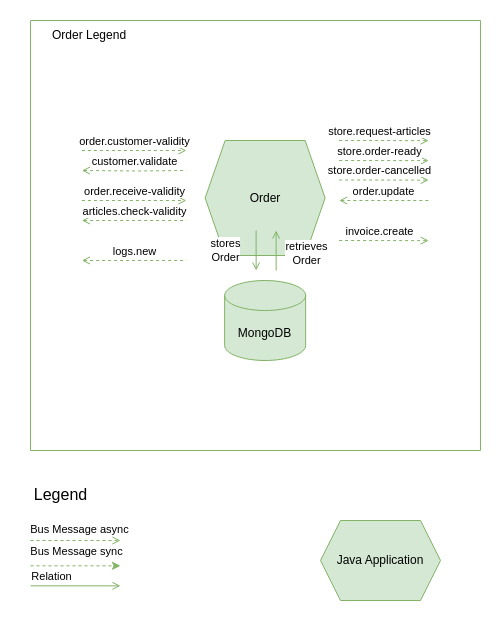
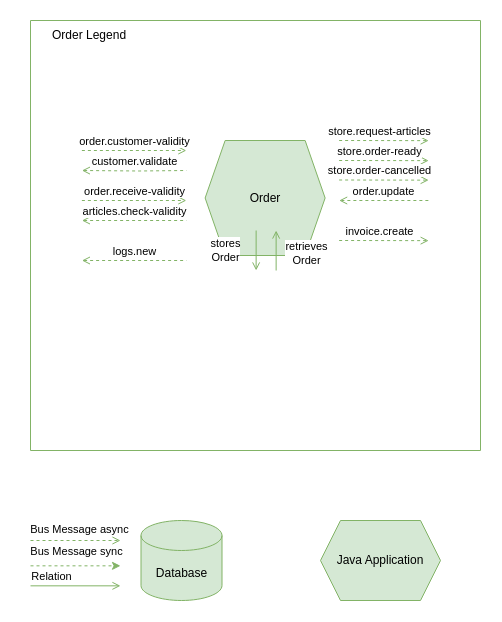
  <mxCell id="0" />
  <mxCell id="1" parent="0" />
  <mxCell id="2" value="" style="swimlane;startSize=0;fillColor=#d5e8d4;strokeColor=#82b366;" parent="1" vertex="1"><mxGeometry x="30" y="20" width="450" height="430" as="geometry" /></mxCell>
  <mxCell id="3" value="Order" style="shape=hexagon;perimeter=hexagonPerimeter2;whiteSpace=wrap;html=1;fixedSize=1;fillColor=#d5e8d4;strokeColor=#82b366;" parent="2" vertex="1"><mxGeometry x="174.63" y="120" width="120" height="115" as="geometry" /></mxCell>
  <mxCell id="4" value="" style="rounded=0;orthogonalLoop=1;jettySize=auto;html=1;dashed=1;endArrow=open;endFill=0;fillColor=#d5e8d4;strokeColor=#82b366;entryX=0;entryY=0.5;entryDx=0;entryDy=0;" parent="2" edge="1"><mxGeometry relative="1" as="geometry"><mxPoint x="51.38" y="130" as="sourcePoint" /><mxPoint x="155.88" y="130" as="targetPoint" /></mxGeometry></mxCell>
  <mxCell id="5" value="order.customer-validity" style="edgeLabel;html=1;align=center;verticalAlign=middle;resizable=0;points=[];" parent="4" connectable="0" vertex="1"><mxGeometry x="0.066" y="1" relative="1" as="geometry"><mxPoint x="-4" y="-9" as="offset" /></mxGeometry></mxCell>
  <mxCell id="6" value="" style="rounded=0;orthogonalLoop=1;jettySize=auto;html=1;dashed=1;endArrow=open;endFill=0;fillColor=#d5e8d4;strokeColor=#82b366;exitX=1;exitY=0.25;exitDx=0;exitDy=0;" parent="2" edge="1"><mxGeometry relative="1" as="geometry"><mxPoint x="308.629" y="119.997" as="sourcePoint" /><mxPoint x="398.2" y="120.14" as="targetPoint" /></mxGeometry></mxCell>
  <mxCell id="7" value="store.request-articles" style="edgeLabel;html=1;align=center;verticalAlign=middle;resizable=0;points=[];" parent="6" connectable="0" vertex="1"><mxGeometry x="0.066" y="1" relative="1" as="geometry"><mxPoint x="-8" y="-9" as="offset" /></mxGeometry></mxCell>
- <mxCell id="8" value="MongoDB" style="shape=cylinder3;whiteSpace=wrap;html=1;boundedLbl=1;backgroundOutline=1;size=15;fillColor=#d5e8d4;strokeColor=#82b366;" parent="2" vertex="1"><mxGeometry x="194.13" y="260" width="81" height="80" as="geometry" /></mxCell>
  <mxCell id="9" value="" style="endArrow=open;html=1;rounded=0;fillColor=#d5e8d4;strokeColor=#82b366;startArrow=none;startFill=0;endFill=0;" parent="2" edge="1"><mxGeometry width="50" height="50" relative="1" as="geometry"><mxPoint x="225.63" y="210" as="sourcePoint" /><mxPoint x="225.63" y="250" as="targetPoint" /></mxGeometry></mxCell>
  <mxCell id="10" value="stores&lt;br&gt;Order" style="edgeLabel;html=1;align=center;verticalAlign=middle;resizable=0;points=[];" parent="9" vertex="1" connectable="0"><mxGeometry x="-0.053" y="-1" relative="1" as="geometry"><mxPoint x="-30" as="offset" /></mxGeometry></mxCell>
  <mxCell id="11" value="" style="endArrow=none;html=1;rounded=0;fillColor=#d5e8d4;strokeColor=#82b366;startArrow=open;startFill=0;endFill=0;" parent="2" edge="1"><mxGeometry width="50" height="50" relative="1" as="geometry"><mxPoint x="245.63" y="210" as="sourcePoint" /><mxPoint x="245.63" y="250" as="targetPoint" /></mxGeometry></mxCell>
  <mxCell id="12" value="retrieves&lt;br&gt;Order" style="edgeLabel;html=1;align=center;verticalAlign=middle;resizable=0;points=[];" parent="11" vertex="1" connectable="0"><mxGeometry x="0.085" y="-2" relative="1" as="geometry"><mxPoint x="32" as="offset" /></mxGeometry></mxCell>
  <mxCell id="13" value="Order Legend" style="text;html=1;align=left;verticalAlign=middle;resizable=0;points=[];autosize=1;strokeColor=none;fillColor=none;" parent="2" vertex="1"><mxGeometry x="20" width="100" height="30" as="geometry" /></mxCell>
  <mxCell id="14" value="" style="rounded=0;orthogonalLoop=1;jettySize=auto;html=1;dashed=1;endArrow=open;endFill=0;fillColor=#d5e8d4;strokeColor=#82b366;entryX=0;entryY=0.5;entryDx=0;entryDy=0;" parent="2" edge="1"><mxGeometry relative="1" as="geometry"><mxPoint x="51.38" y="180" as="sourcePoint" /><mxPoint x="155.88" y="180" as="targetPoint" /></mxGeometry></mxCell>
  <mxCell id="15" value="order.receive-validity" style="edgeLabel;html=1;align=center;verticalAlign=middle;resizable=0;points=[];" parent="14" connectable="0" vertex="1"><mxGeometry x="0.066" y="1" relative="1" as="geometry"><mxPoint x="-4" y="-9" as="offset" /></mxGeometry></mxCell>
  <mxCell id="16" value="" style="rounded=0;orthogonalLoop=1;jettySize=auto;html=1;dashed=1;endArrow=none;endFill=0;fillColor=#d5e8d4;strokeColor=#82b366;entryX=0;entryY=0.5;entryDx=0;entryDy=0;startArrow=open;startFill=0;" parent="2" edge="1"><mxGeometry relative="1" as="geometry"><mxPoint x="51.38" y="200" as="sourcePoint" /><mxPoint x="155.88" y="200" as="targetPoint" /></mxGeometry></mxCell>
  <mxCell id="17" value="articles.check-validity" style="edgeLabel;html=1;align=center;verticalAlign=middle;resizable=0;points=[];" parent="16" connectable="0" vertex="1"><mxGeometry x="0.066" y="1" relative="1" as="geometry"><mxPoint x="-4" y="-9" as="offset" /></mxGeometry></mxCell>
  <mxCell id="18" value="" style="rounded=0;orthogonalLoop=1;jettySize=auto;html=1;dashed=1;endArrow=none;endFill=0;fillColor=#d5e8d4;strokeColor=#82b366;entryX=0;entryY=0.5;entryDx=0;entryDy=0;startArrow=open;startFill=0;" parent="2" edge="1"><mxGeometry relative="1" as="geometry"><mxPoint x="51.38" y="150" as="sourcePoint" /><mxPoint x="155.88" y="150" as="targetPoint" /><Array as="points"><mxPoint x="108.63" y="150.5" /></Array></mxGeometry></mxCell>
  <mxCell id="19" value="customer.validate" style="edgeLabel;html=1;align=center;verticalAlign=middle;resizable=0;points=[];" parent="18" connectable="0" vertex="1"><mxGeometry x="0.066" y="1" relative="1" as="geometry"><mxPoint x="-4" y="-9" as="offset" /></mxGeometry></mxCell>
  <mxCell id="20" value="" style="rounded=0;orthogonalLoop=1;jettySize=auto;html=1;dashed=1;endArrow=none;endFill=0;fillColor=#d5e8d4;strokeColor=#82b366;entryX=0;entryY=0.5;entryDx=0;entryDy=0;startArrow=open;startFill=0;" parent="2" edge="1"><mxGeometry relative="1" as="geometry"><mxPoint x="51.38" y="240" as="sourcePoint" /><mxPoint x="155.88" y="240" as="targetPoint" /></mxGeometry></mxCell>
  <mxCell id="21" value="logs.new" style="edgeLabel;html=1;align=center;verticalAlign=middle;resizable=0;points=[];" parent="20" connectable="0" vertex="1"><mxGeometry x="0.066" y="1" relative="1" as="geometry"><mxPoint x="-4" y="-9" as="offset" /></mxGeometry></mxCell>
  <mxCell id="22" value="" style="rounded=0;orthogonalLoop=1;jettySize=auto;html=1;dashed=1;endArrow=none;endFill=0;fillColor=#d5e8d4;strokeColor=#82b366;startArrow=open;startFill=0;" parent="2" edge="1"><mxGeometry relative="1" as="geometry"><mxPoint x="308.63" y="180" as="sourcePoint" /><mxPoint x="398.63" y="180" as="targetPoint" /></mxGeometry></mxCell>
  <mxCell id="23" value="order.update" style="edgeLabel;html=1;align=center;verticalAlign=middle;resizable=0;points=[];" parent="22" connectable="0" vertex="1"><mxGeometry x="0.066" y="1" relative="1" as="geometry"><mxPoint x="-4" y="-9" as="offset" /></mxGeometry></mxCell>
  <mxCell id="24" value="" style="rounded=0;orthogonalLoop=1;jettySize=auto;html=1;dashed=1;endArrow=open;endFill=0;fillColor=#d5e8d4;strokeColor=#82b366;exitX=1;exitY=0.25;exitDx=0;exitDy=0;" parent="2" edge="1"><mxGeometry relative="1" as="geometry"><mxPoint x="308.629" y="139.997" as="sourcePoint" /><mxPoint x="398.2" y="140.14" as="targetPoint" /></mxGeometry></mxCell>
  <mxCell id="25" value="store.order-ready" style="edgeLabel;html=1;align=center;verticalAlign=middle;resizable=0;points=[];" parent="24" connectable="0" vertex="1"><mxGeometry x="0.066" y="1" relative="1" as="geometry"><mxPoint x="-8" y="-9" as="offset" /></mxGeometry></mxCell>
  <mxCell id="26" value="" style="rounded=0;orthogonalLoop=1;jettySize=auto;html=1;dashed=1;endArrow=open;endFill=0;fillColor=#d5e8d4;strokeColor=#82b366;exitX=1;exitY=0.25;exitDx=0;exitDy=0;" parent="2" edge="1"><mxGeometry relative="1" as="geometry"><mxPoint x="308.629" y="159.497" as="sourcePoint" /><mxPoint x="398.2" y="159.64" as="targetPoint" /></mxGeometry></mxCell>
  <mxCell id="27" value="store.order-cancelled" style="edgeLabel;html=1;align=center;verticalAlign=middle;resizable=0;points=[];" parent="26" connectable="0" vertex="1"><mxGeometry x="0.066" y="1" relative="1" as="geometry"><mxPoint x="-8" y="-9" as="offset" /></mxGeometry></mxCell>
  <mxCell id="28" value="" style="rounded=0;orthogonalLoop=1;jettySize=auto;html=1;dashed=1;endArrow=open;endFill=0;fillColor=#d5e8d4;strokeColor=#82b366;exitX=1;exitY=0.25;exitDx=0;exitDy=0;" parent="2" edge="1"><mxGeometry relative="1" as="geometry"><mxPoint x="308.629" y="219.997" as="sourcePoint" /><mxPoint x="398.2" y="220.14" as="targetPoint" /></mxGeometry></mxCell>
  <mxCell id="29" value="invoice.create" style="edgeLabel;html=1;align=center;verticalAlign=middle;resizable=0;points=[];" parent="28" connectable="0" vertex="1"><mxGeometry x="0.066" y="1" relative="1" as="geometry"><mxPoint x="-8" y="-9" as="offset" /></mxGeometry></mxCell>
+ <mxCell id="30" value="Database" style="shape=cylinder3;whiteSpace=wrap;html=1;boundedLbl=1;backgroundOutline=1;size=15;fillColor=#d5e8d4;strokeColor=#82b366;" vertex="1" parent="1"><mxGeometry x="140.5" y="520" width="81" height="80" as="geometry" /></mxCell>
  <mxCell id="31" value="Java Application" style="shape=hexagon;perimeter=hexagonPerimeter2;whiteSpace=wrap;html=1;fixedSize=1;fillColor=#d5e8d4;strokeColor=#82b366;" vertex="1" parent="1"><mxGeometry x="320" y="520" width="120" height="80" as="geometry" /></mxCell>
- <mxCell id="32" value="Legend" style="text;html=1;align=center;verticalAlign=middle;resizable=0;points=[];autosize=1;strokeColor=none;fillColor=none;fontSize=16;" vertex="1" parent="1"><mxGeometry x="20" y="479" width="80" height="30" as="geometry" /></mxCell>
  <mxCell id="33" value="" style="rounded=0;orthogonalLoop=1;jettySize=auto;html=1;dashed=1;endArrow=open;endFill=0;fillColor=#d5e8d4;strokeColor=#82b366;exitX=1;exitY=0.25;exitDx=0;exitDy=0;" edge="1" parent="1"><mxGeometry relative="1" as="geometry"><mxPoint x="30" y="540" as="sourcePoint" /><mxPoint x="120" y="540" as="targetPoint" /></mxGeometry></mxCell>
  <mxCell id="34" value="Bus Message async" style="edgeLabel;html=1;align=center;verticalAlign=middle;resizable=0;points=[];" connectable="0" vertex="1" parent="33"><mxGeometry x="0.066" y="1" relative="1" as="geometry"><mxPoint y="-11" as="offset" /></mxGeometry></mxCell>
  <mxCell id="35" value="" style="endArrow=none;html=1;rounded=0;fillColor=#d5e8d4;strokeColor=#82b366;startArrow=open;startFill=0;endFill=0;" edge="1" parent="1"><mxGeometry width="50" height="50" relative="1" as="geometry"><mxPoint x="120" y="585.34" as="sourcePoint" /><mxPoint x="30" y="585.34" as="targetPoint" /></mxGeometry></mxCell>
  <mxCell id="36" value="Relation" style="edgeLabel;html=1;align=center;verticalAlign=middle;resizable=0;points=[];" vertex="1" connectable="0" parent="35"><mxGeometry x="0.085" y="-2" relative="1" as="geometry"><mxPoint x="-21" y="-8" as="offset" /></mxGeometry></mxCell>
  <mxCell id="37" value="" style="rounded=0;orthogonalLoop=1;jettySize=auto;html=1;dashed=1;endArrow=classic;endFill=1;fillColor=#d5e8d4;strokeColor=#82b366;exitX=1;exitY=0.25;exitDx=0;exitDy=0;" edge="1" parent="1"><mxGeometry relative="1" as="geometry"><mxPoint x="30" y="565.34" as="sourcePoint" /><mxPoint x="120" y="565.34" as="targetPoint" /></mxGeometry></mxCell>
  <mxCell id="38" value="Bus Message sync" style="edgeLabel;html=1;align=center;verticalAlign=middle;resizable=0;points=[];" connectable="0" vertex="1" parent="37"><mxGeometry x="0.066" y="1" relative="1" as="geometry"><mxPoint x="-3" y="-14" as="offset" /></mxGeometry></mxCell>
